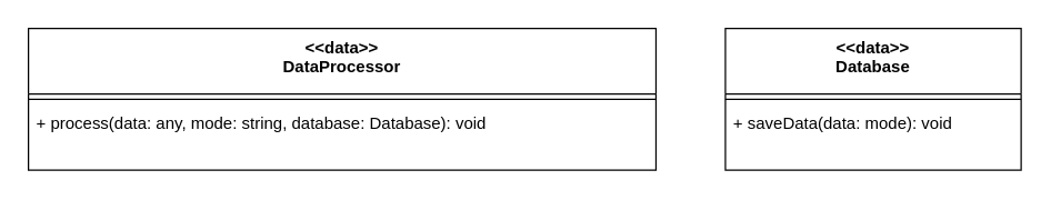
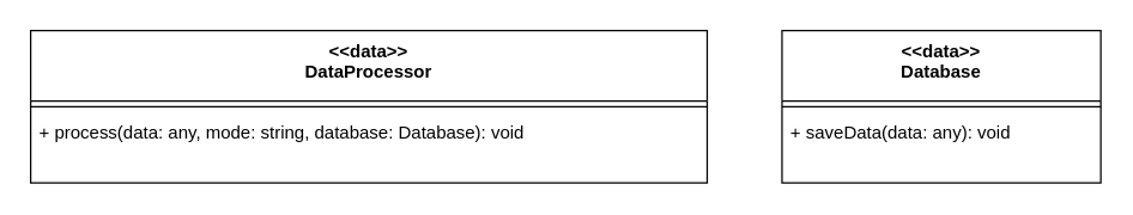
  <mxCell id="0" />
  <mxCell id="1" parent="0" />
  <mxCell id="2" value="&lt;&lt;data&gt;&gt;&#10;DataProcessor" style="swimlane;fontStyle=1;align=center;verticalAlign=top;childLayout=stackLayout;horizontal=1;startSize=47.1;horizontalStack=0;resizeParent=1;resizeParentMax=0;resizeLast=0;collapsible=0;marginBottom=0;" vertex="1" parent="1"><mxGeometry x="20" y="20" width="452" height="102" as="geometry" /></mxCell>
  <mxCell id="3" style="line;strokeWidth=1;fillColor=none;align=left;verticalAlign=middle;spacingTop=-1;spacingLeft=3;spacingRight=3;rotatable=0;labelPosition=right;points=[];portConstraint=eastwest;strokeColor=inherit;" vertex="1" parent="2"><mxGeometry y="47" width="452" height="8" as="geometry" /></mxCell>
  <mxCell id="4" value="+ process(data: any, mode: string, database: Database): void" style="text;strokeColor=none;fillColor=none;align=left;verticalAlign=top;spacingLeft=4;spacingRight=4;overflow=hidden;rotatable=0;points=[[0,0.5],[1,0.5]];portConstraint=eastwest;" vertex="1" parent="2"><mxGeometry y="55" width="452" height="31" as="geometry" /></mxCell>
  <mxCell id="5" value="&lt;&lt;data&gt;&gt;&#10;Database" style="swimlane;fontStyle=1;align=center;verticalAlign=top;childLayout=stackLayout;horizontal=1;startSize=47.1;horizontalStack=0;resizeParent=1;resizeParentMax=0;resizeLast=0;collapsible=0;marginBottom=0;" vertex="1" parent="1"><mxGeometry x="522" y="20" width="213" height="102" as="geometry" /></mxCell>
  <mxCell id="6" style="line;strokeWidth=1;fillColor=none;align=left;verticalAlign=middle;spacingTop=-1;spacingLeft=3;spacingRight=3;rotatable=0;labelPosition=right;points=[];portConstraint=eastwest;strokeColor=inherit;" vertex="1" parent="5"><mxGeometry y="47" width="213" height="8" as="geometry" /></mxCell>
- <mxCell id="7" value="+ saveData(data: mode): void" style="text;strokeColor=none;fillColor=none;align=left;verticalAlign=top;spacingLeft=4;spacingRight=4;overflow=hidden;rotatable=0;points=[[0,0.5],[1,0.5]];portConstraint=eastwest;" vertex="1" parent="5"><mxGeometry y="55" width="213" height="31" as="geometry" /></mxCell>
+ <mxCell id="7" value="+ saveData(data: any): void" style="text;strokeColor=none;fillColor=none;align=left;verticalAlign=top;spacingLeft=4;spacingRight=4;overflow=hidden;rotatable=0;points=[[0,0.5],[1,0.5]];portConstraint=eastwest;" vertex="1" parent="5"><mxGeometry y="55" width="213" height="31" as="geometry" /></mxCell>
